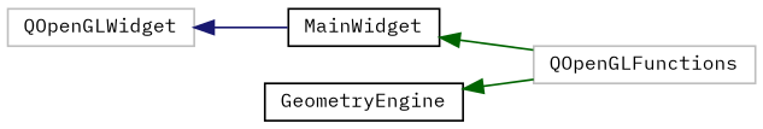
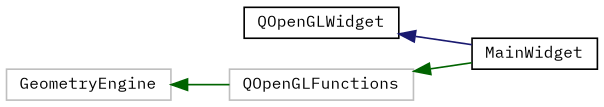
  digraph {
    fontname="IBM Plex Mono"
    rankdir=LR
    node [color=grey75 fillcolor=white fontname="IBM Plex Mono" fontsize=10 shape=record style=filled]
    edge [color=darkgreen dir=back fontname="IBM Plex Mono" fontsize=10 labelfontname=Helvetica labelfontsize=10 style=solid]
    n1 [height=0.2 label=QOpenGLFunctions width=0.4]
    n2 [color=black height=0.2 label=MainWidget width=0.4]
-   n3 [color=black height=0.2 label=GeometryEngine width=0.4]
-   n4 [height=0.2 label=QOpenGLWidget width=0.4]
-   n2 -> n1
+   n3 [height=0.2 label=GeometryEngine width=0.4]
+   n4 [color=black height=0.2 label=QOpenGLWidget width=0.4]
+   n1 -> n2
    n3 -> n1
    n4 -> n2 [color=midnightblue]
  }
